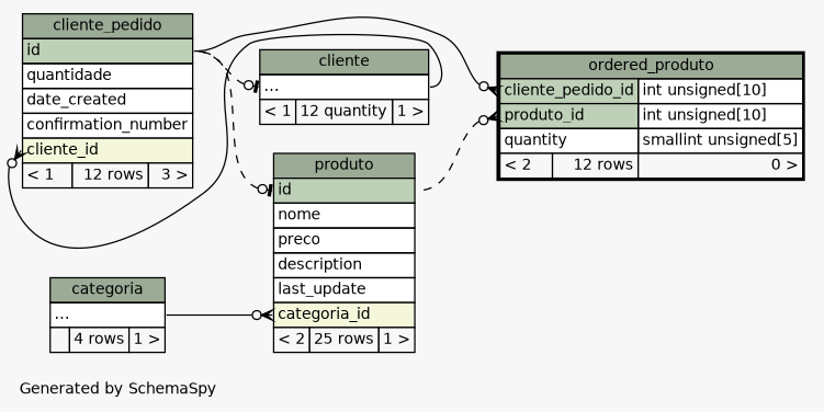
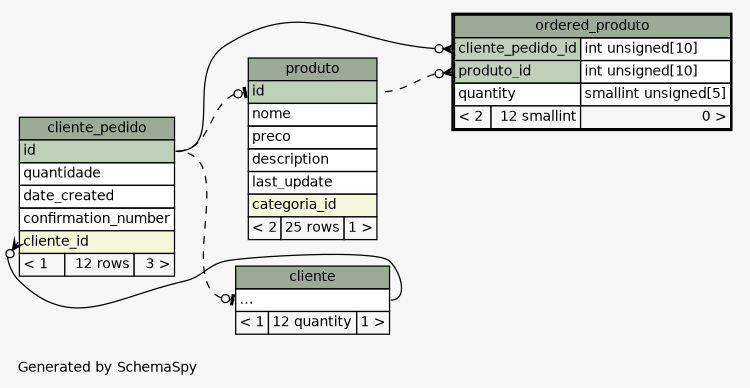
  digraph {
    bgcolor="#f7f7f7"
    fontname=Helvetica
    fontsize=11
    label="\nGenerated by SchemaSpy"
    labeljust=l
    nodesep=0.18
    rankdir=RL
    ranksep=0.46
    node [fontname=Helvetica fontsize=11 shape=plaintext]
    edge [arrowhead=none arrowsize=0.8 arrowtail=crowodot dir=back headport="id:e"]
    n1 [label=<     <TABLE BORDER="0" CELLBORDER="1" CELLSPACING="0" BGCOLOR="#ffffff">       <TR><TD COLSPAN="3" BGCOLOR="#9bab96" ALIGN="CENTER">cliente</TD></TR>       <TR><TD PORT="elipses" COLSPAN="3" ALIGN="LEFT">...</TD></TR>       <TR><TD ALIGN="LEFT" BGCOLOR="#f7f7f7">&lt; 1</TD><TD ALIGN="RIGHT" BGCOLOR="#f7f7f7">12 quantity</TD><TD ALIGN="RIGHT" BGCOLOR="#f7f7f7">1 &gt;</TD></TR>     </TABLE>>]
    n2 [label=<     <TABLE BORDER="0" CELLBORDER="1" CELLSPACING="0" BGCOLOR="#ffffff">       <TR><TD COLSPAN="3" BGCOLOR="#9bab96" ALIGN="CENTER">cliente_pedido</TD></TR>       <TR><TD PORT="id" COLSPAN="3" BGCOLOR="#bed1b8" ALIGN="LEFT">id</TD></TR>       <TR><TD PORT="quantidade" COLSPAN="3" ALIGN="LEFT">quantidade</TD></TR>       <TR><TD PORT="date_created" COLSPAN="3" ALIGN="LEFT">date_created</TD></TR>       <TR><TD PORT="confirmation_number" COLSPAN="3" ALIGN="LEFT">confirmation_number</TD></TR>       <TR><TD PORT="cliente_id" COLSPAN="3" BGCOLOR="#f4f7da" ALIGN="LEFT">cliente_id</TD></TR>       <TR><TD ALIGN="LEFT" BGCOLOR="#f7f7f7">&lt; 1</TD><TD ALIGN="RIGHT" BGCOLOR="#f7f7f7">12 rows</TD><TD ALIGN="RIGHT" BGCOLOR="#f7f7f7">3 &gt;</TD></TR>     </TABLE>>]
-   n3 [label=<     <TABLE BORDER="2" CELLBORDER="1" CELLSPACING="0" BGCOLOR="#ffffff">       <TR><TD COLSPAN="3" BGCOLOR="#9bab96" ALIGN="CENTER">ordered_produto</TD></TR>       <TR><TD PORT="cliente_pedido_id" COLSPAN="2" BGCOLOR="#bed1b8" ALIGN="LEFT">cliente_pedido_id</TD><TD PORT="cliente_pedido_id.type" ALIGN="LEFT">int unsigned[10]</TD></TR>       <TR><TD PORT="produto_id" COLSPAN="2" BGCOLOR="#bed1b8" ALIGN="LEFT">produto_id</TD><TD PORT="produto_id.type" ALIGN="LEFT">int unsigned[10]</TD></TR>       <TR><TD PORT="quantity" COLSPAN="2" ALIGN="LEFT">quantity</TD><TD PORT="quantity.type" ALIGN="LEFT">smallint unsigned[5]</TD></TR>       <TR><TD ALIGN="LEFT" BGCOLOR="#f7f7f7">&lt; 2</TD><TD ALIGN="RIGHT" BGCOLOR="#f7f7f7">12 rows</TD><TD ALIGN="RIGHT" BGCOLOR="#f7f7f7">0 &gt;</TD></TR>     </TABLE>>]
+   n3 [label=<     <TABLE BORDER="2" CELLBORDER="1" CELLSPACING="0" BGCOLOR="#ffffff">       <TR><TD COLSPAN="3" BGCOLOR="#9bab96" ALIGN="CENTER">ordered_produto</TD></TR>       <TR><TD PORT="cliente_pedido_id" COLSPAN="2" BGCOLOR="#bed1b8" ALIGN="LEFT">cliente_pedido_id</TD><TD PORT="cliente_pedido_id.type" ALIGN="LEFT">int unsigned[10]</TD></TR>       <TR><TD PORT="produto_id" COLSPAN="2" BGCOLOR="#bed1b8" ALIGN="LEFT">produto_id</TD><TD PORT="produto_id.type" ALIGN="LEFT">int unsigned[10]</TD></TR>       <TR><TD PORT="quantity" COLSPAN="2" ALIGN="LEFT">quantity</TD><TD PORT="quantity.type" ALIGN="LEFT">smallint unsigned[5]</TD></TR>       <TR><TD ALIGN="LEFT" BGCOLOR="#f7f7f7">&lt; 2</TD><TD ALIGN="RIGHT" BGCOLOR="#f7f7f7">12 smallint</TD><TD ALIGN="RIGHT" BGCOLOR="#f7f7f7">0 &gt;</TD></TR>     </TABLE>>]
    n4 [label=<     <TABLE BORDER="0" CELLBORDER="1" CELLSPACING="0" BGCOLOR="#ffffff">       <TR><TD COLSPAN="3" BGCOLOR="#9bab96" ALIGN="CENTER">produto</TD></TR>       <TR><TD PORT="id" COLSPAN="3" BGCOLOR="#bed1b8" ALIGN="LEFT">id</TD></TR>       <TR><TD PORT="nome" COLSPAN="3" ALIGN="LEFT">nome</TD></TR>       <TR><TD PORT="preco" COLSPAN="3" ALIGN="LEFT">preco</TD></TR>       <TR><TD PORT="description" COLSPAN="3" ALIGN="LEFT">description</TD></TR>       <TR><TD PORT="last_update" COLSPAN="3" ALIGN="LEFT">last_update</TD></TR>       <TR><TD PORT="categoria_id" COLSPAN="3" BGCOLOR="#f4f7da" ALIGN="LEFT">categoria_id</TD></TR>       <TR><TD ALIGN="LEFT" BGCOLOR="#f7f7f7">&lt; 2</TD><TD ALIGN="RIGHT" BGCOLOR="#f7f7f7">25 rows</TD><TD ALIGN="RIGHT" BGCOLOR="#f7f7f7">1 &gt;</TD></TR>     </TABLE>>]
-   n5 [label=<     <TABLE BORDER="0" CELLBORDER="1" CELLSPACING="0" BGCOLOR="#ffffff">       <TR><TD COLSPAN="3" BGCOLOR="#9bab96" ALIGN="CENTER">categoria</TD></TR>       <TR><TD PORT="elipses" COLSPAN="3" ALIGN="LEFT">...</TD></TR>       <TR><TD ALIGN="LEFT" BGCOLOR="#f7f7f7">  </TD><TD ALIGN="RIGHT" BGCOLOR="#f7f7f7">4 rows</TD><TD ALIGN="RIGHT" BGCOLOR="#f7f7f7">1 &gt;</TD></TR>     </TABLE>>]
    n1 -> n2 [arrowtail=teeodot style=dashed tailport="elipses:w"]
    n2 -> n1 [headport="elipses:e" tailport="cliente_id:w"]
    n3 -> n2 [tailport="cliente_pedido_id:w"]
    n3 -> n4 [style=dashed tailport="produto_id:w"]
    n4 -> n2 [arrowtail=teeodot style=dashed tailport="id:w"]
-   n4 -> n5 [headport="elipses:e" tailport="categoria_id:w"]
  }
